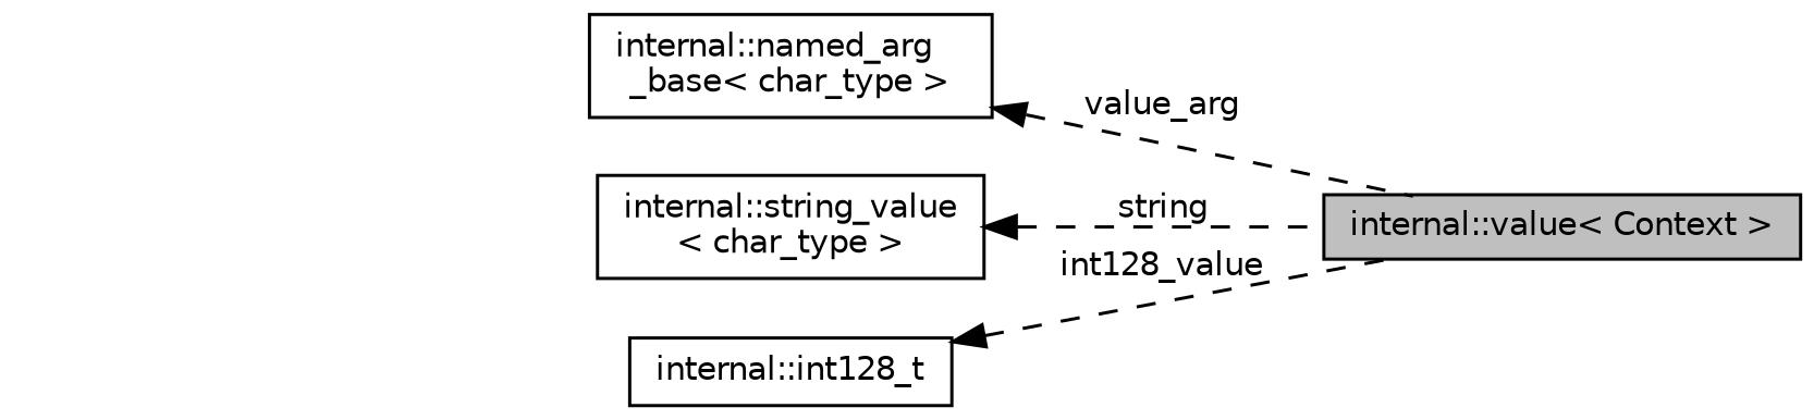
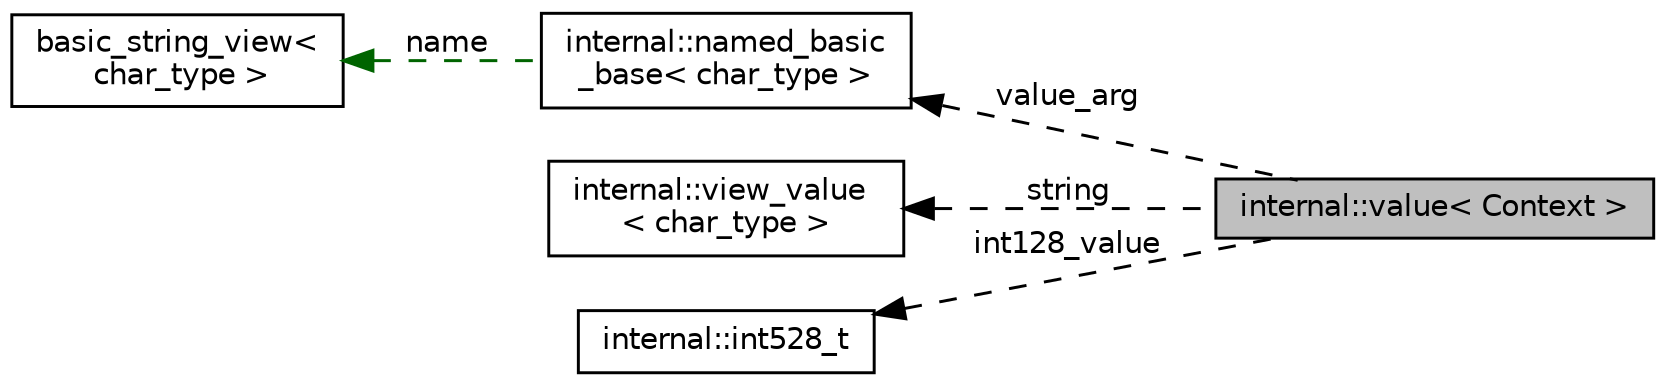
  digraph {
    rankdir=LR
    node [color=black fillcolor=white fontname=Helvetica fontsize=10 shape=record style=filled]
    edge [color=black dir=back fontname=Helvetica fontsize=10 labelfontname=Helvetica labelfontsize=10 style=dashed]
    n1 [fillcolor=grey75 fontcolor=black height=0.2 label="internal::value\< Context \>" width=0.4]
-   n2 [height=0.2 label="internal::named_arg\l_base\< char_type \>" width=0.4]
-   n4 [height=0.2 label="internal::string_value\l\< char_type \>" width=0.4]
-   n5 [height=0.2 label="internal::int128_t" width=0.4]
+   n2 [height=0.2 label="internal::named_basic\l_base\< char_type \>" width=0.4]
+   n3 [height=0.2 label="basic_string_view\<\l char_type \>" width=0.4]
+   n4 [height=0.2 label="internal::view_value\l\< char_type \>" width=0.4]
+   n5 [height=0.2 label="internal::int528_t" width=0.4]
    n2 -> n1 [label=" value_arg"]
+   n3 -> n2 [color=darkgreen label=" name"]
    n4 -> n1 [label=" string"]
    n5 -> n1 [label=" int128_value"]
  }
